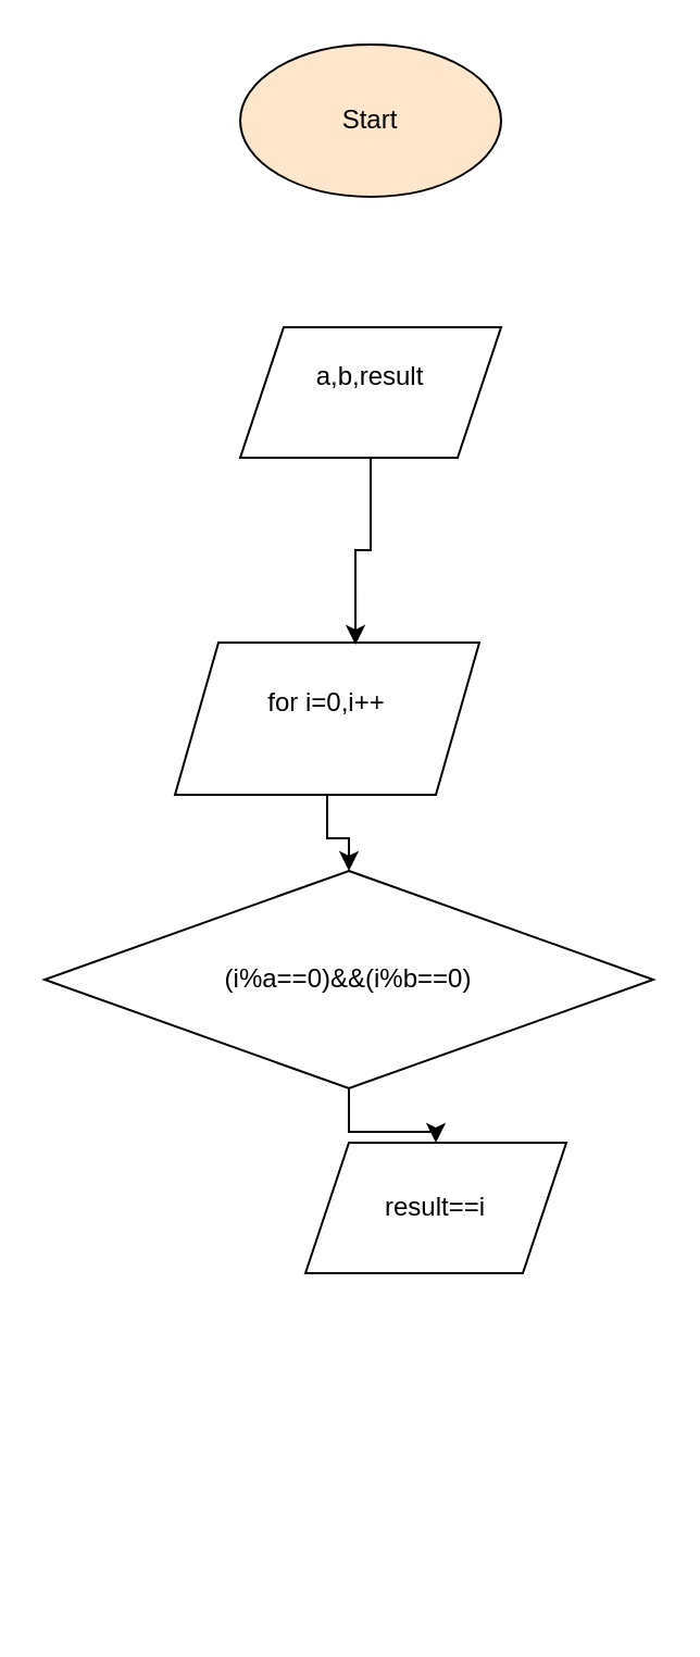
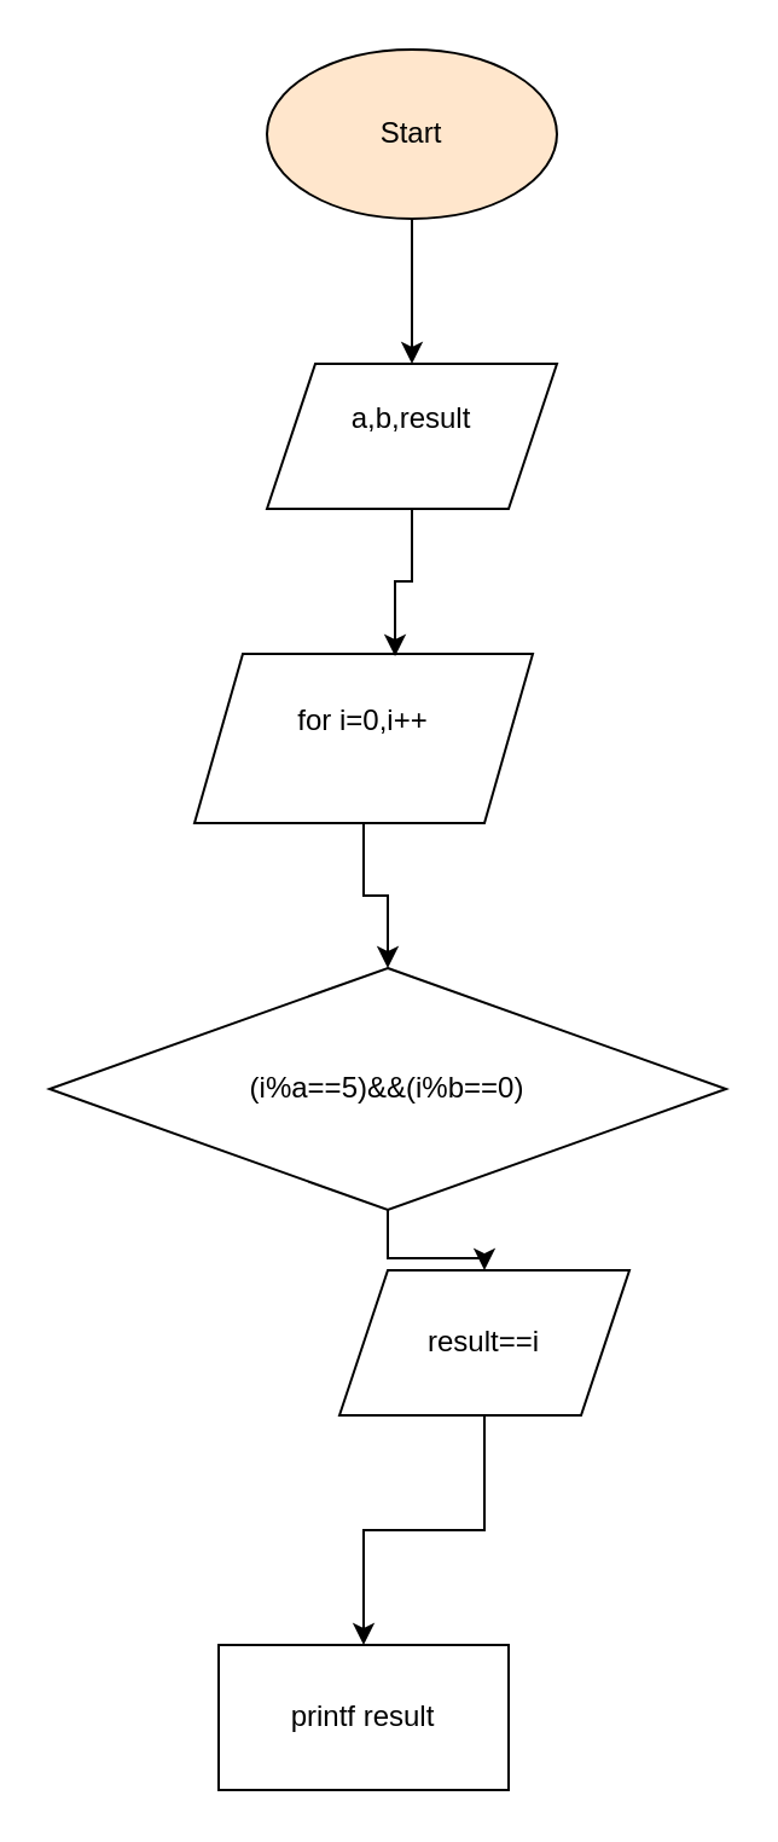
  <mxCell id="0" />
  <mxCell id="1" parent="0" />
+ <mxCell id="2" style="edgeStyle=orthogonalEdgeStyle;rounded=0;orthogonalLoop=1;jettySize=auto;html=1;" edge="1" parent="1" source="3" target="4"><mxGeometry relative="1" as="geometry" /></mxCell>
  <mxCell id="3" value="Start" style="ellipse;whiteSpace=wrap;html=1;fillColor=#ffe6cc;" vertex="1" parent="1"><mxGeometry x="110" y="20" width="120" height="70" as="geometry" /></mxCell>
  <mxCell id="4" value="&lt;div&gt;a,b,result&lt;/div&gt;&lt;div&gt;&lt;br&gt;&lt;/div&gt;" style="shape=parallelogram;perimeter=parallelogramPerimeter;whiteSpace=wrap;html=1;fixedSize=1;" vertex="1" parent="1"><mxGeometry x="110" y="150" width="120" height="60" as="geometry" /></mxCell>
  <mxCell id="5" style="edgeStyle=orthogonalEdgeStyle;rounded=0;orthogonalLoop=1;jettySize=auto;html=1;" edge="1" parent="1" source="6" target="8"><mxGeometry relative="1" as="geometry" /></mxCell>
- <mxCell id="6" value="&#10;for i=0,i++&#10;&#10;" style="shape=parallelogram;perimeter=parallelogramPerimeter;whiteSpace=wrap;html=1;fixedSize=1;" vertex="1" parent="1"><mxGeometry x="80" y="295" width="140" height="70" as="geometry" /></mxCell>
+ <mxCell id="6" value="&#10;for i=0,i++&#10;&#10;" style="shape=parallelogram;perimeter=parallelogramPerimeter;whiteSpace=wrap;html=1;fixedSize=1;" vertex="1" parent="1"><mxGeometry x="80" y="270" width="140" height="70" as="geometry" /></mxCell>
  <mxCell id="7" style="edgeStyle=orthogonalEdgeStyle;rounded=0;orthogonalLoop=1;jettySize=auto;html=1;entryX=0.5;entryY=0;entryDx=0;entryDy=0;" edge="1" parent="1" source="8" target="10"><mxGeometry relative="1" as="geometry" /></mxCell>
- <mxCell id="8" value="(i%a==0)&amp;amp;&amp;amp;(i%b==0)" style="rhombus;whiteSpace=wrap;html=1;" vertex="1" parent="1"><mxGeometry x="20" y="400" width="280" height="100" as="geometry" /></mxCell>
+ <mxCell id="8" value="(i%a==5)&amp;amp;&amp;amp;(i%b==0)" style="rhombus;whiteSpace=wrap;html=1;" vertex="1" parent="1"><mxGeometry x="20" y="400" width="280" height="100" as="geometry" /></mxCell>
+ <mxCell id="9" style="edgeStyle=orthogonalEdgeStyle;rounded=0;orthogonalLoop=1;jettySize=auto;html=1;entryX=0.5;entryY=0;entryDx=0;entryDy=0;" edge="1" parent="1" source="10" target="11"><mxGeometry relative="1" as="geometry" /></mxCell>
  <mxCell id="10" value="result==i" style="shape=parallelogram;perimeter=parallelogramPerimeter;whiteSpace=wrap;html=1;fixedSize=1;" vertex="1" parent="1"><mxGeometry x="140" y="525" width="120" height="60" as="geometry" /></mxCell>
+ <mxCell id="11" value="printf result" style="rounded=0;whiteSpace=wrap;html=1;" vertex="1" parent="1"><mxGeometry x="90" y="680" width="120" height="60" as="geometry" /></mxCell>
  <mxCell id="12" style="edgeStyle=orthogonalEdgeStyle;rounded=0;orthogonalLoop=1;jettySize=auto;html=1;entryX=0.593;entryY=0.014;entryDx=0;entryDy=0;entryPerimeter=0;" edge="1" parent="1" source="4" target="6"><mxGeometry relative="1" as="geometry" /></mxCell>
